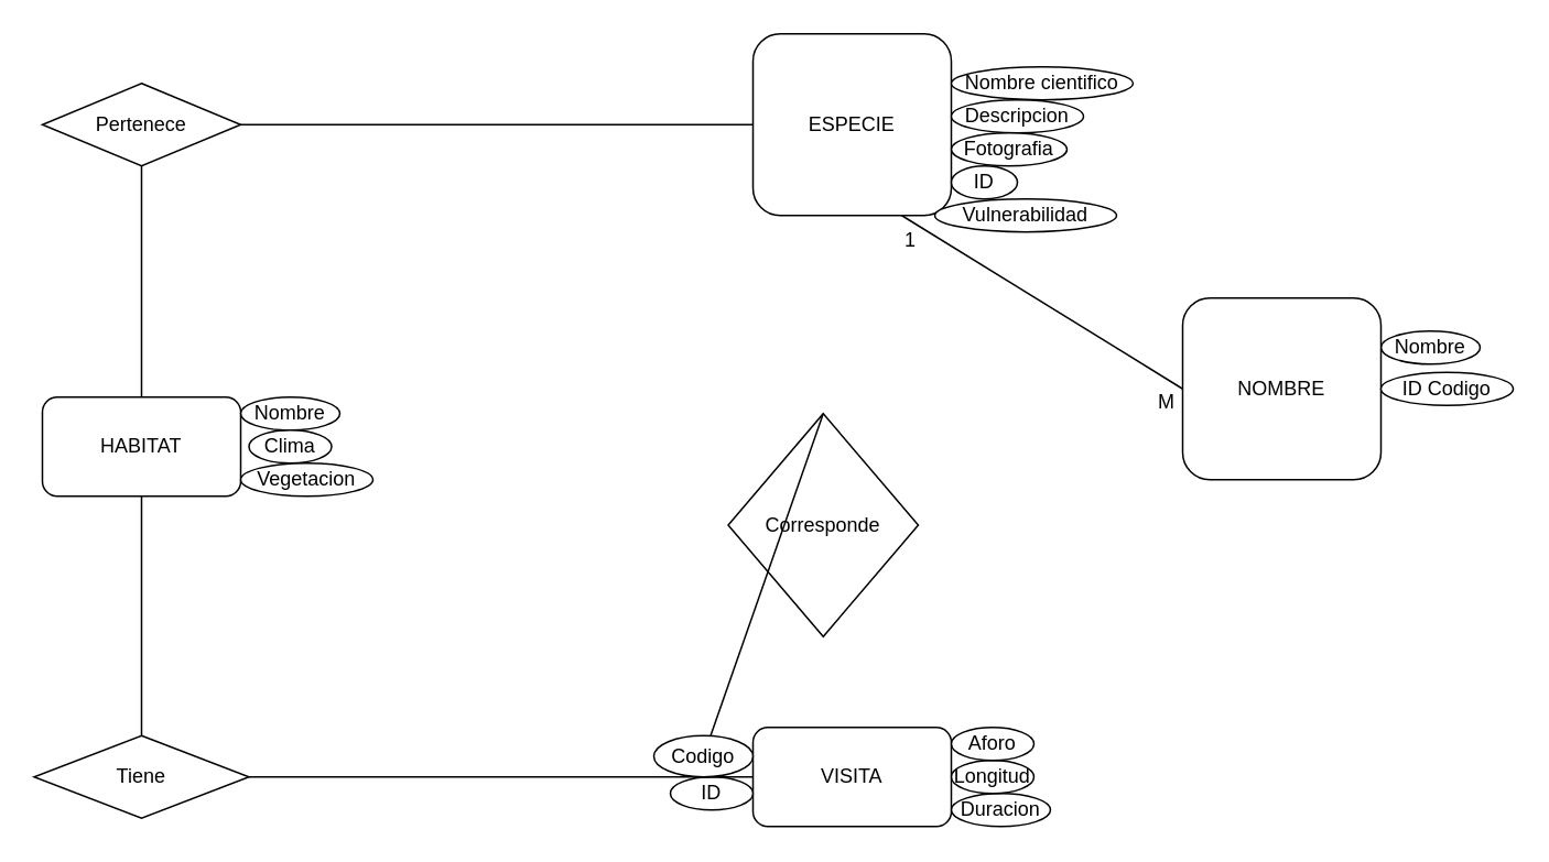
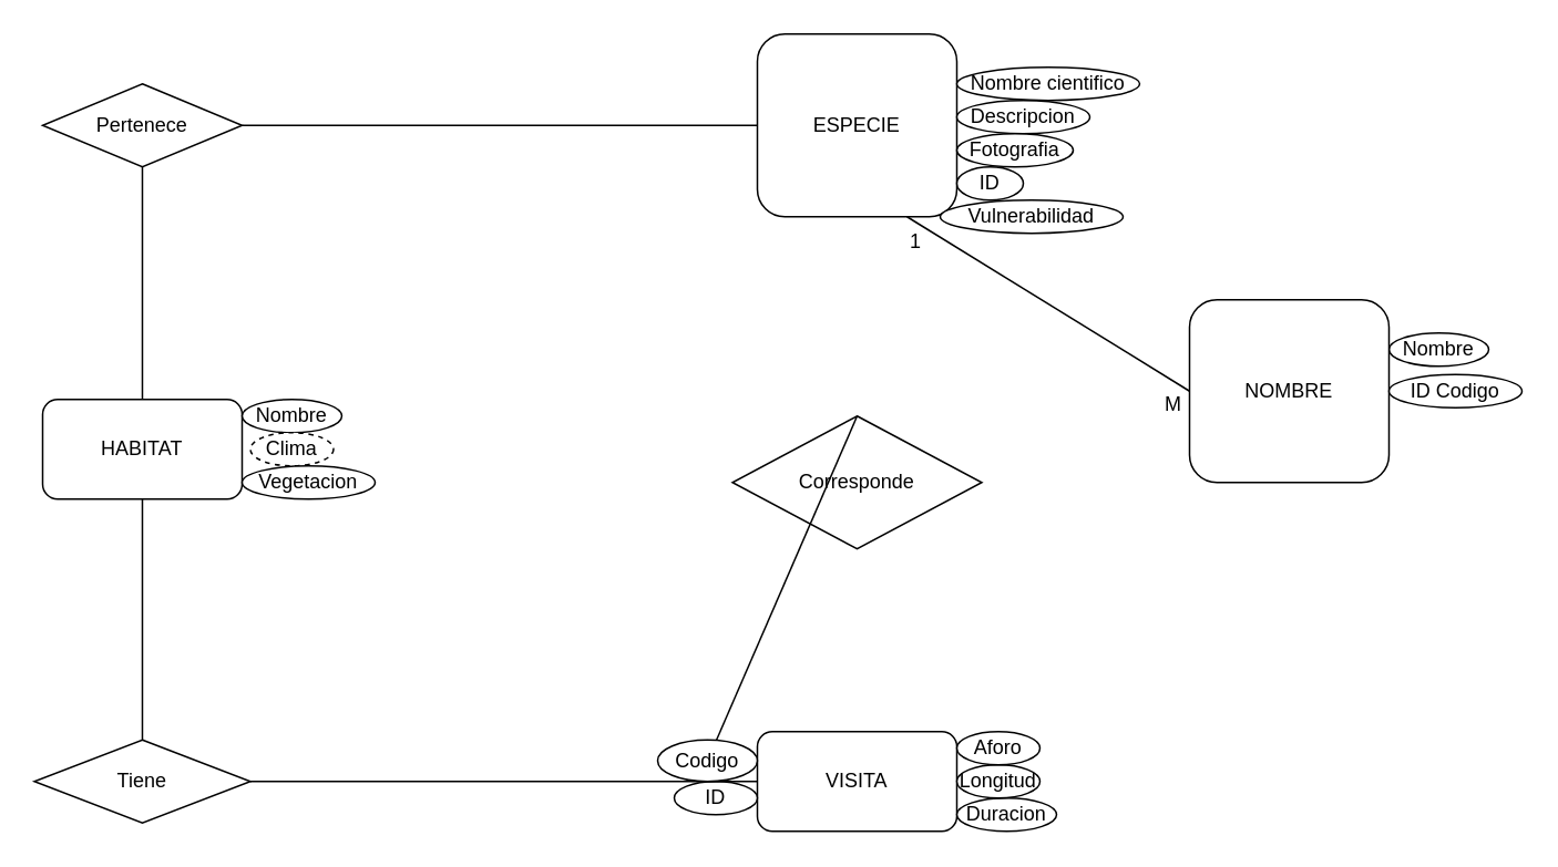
  <mxCell id="0" />
  <mxCell id="1" parent="0" />
  <mxCell id="2" value="ESPECIE" style="rounded=1;whiteSpace=wrap;html=1;" vertex="1" parent="1"><mxGeometry x="455" y="20" width="120" height="110" as="geometry" /></mxCell>
  <mxCell id="3" value="HABITAT&lt;span style=&quot;font-family: monospace; font-size: 0px; text-align: start; text-wrap-mode: nowrap; background-color: transparent;&quot;&gt;%3CmxGraphModel%3E%3Croot%3E%3CmxCell%20id%3D%220%22%2F%3E%3CmxCell%20id%3D%221%22%20parent%3D%220%22%2F%3E%3CmxCell%20id%3D%222%22%20value%3D%22%22%20style%3D%22rounded%3D1%3BwhiteSpace%3Dwrap%3Bhtml%3D1%3B%22%20vertex%3D%221%22%20parent%3D%221%22%3E%3CmxGeometry%20x%3D%22960%22%20y%3D%22440%22%20width%3D%22120%22%20height%3D%2260%22%20as%3D%22geometry%22%2F%3E%3C%2FmxCell%3E%3C%2Froot%3E%3C%2FmxGraphModel%3&lt;/span&gt;" style="rounded=1;whiteSpace=wrap;html=1;" vertex="1" parent="1"><mxGeometry x="25" y="240" width="120" height="60" as="geometry" /></mxCell>
  <mxCell id="4" value="VISITA" style="rounded=1;whiteSpace=wrap;html=1;" vertex="1" parent="1"><mxGeometry x="455" y="440" width="120" height="60" as="geometry" /></mxCell>
  <mxCell id="5" value="Nombre" style="ellipse;whiteSpace=wrap;html=1;" vertex="1" parent="1"><mxGeometry x="145" y="240" width="60" height="20" as="geometry" /></mxCell>
- <mxCell id="6" value="Clima" style="ellipse;whiteSpace=wrap;html=1;" vertex="1" parent="1"><mxGeometry x="150" y="260" width="50" height="20" as="geometry" /></mxCell>
+ <mxCell id="6" value="Clima" style="ellipse;whiteSpace=wrap;html=1;dashed=1;" vertex="1" parent="1"><mxGeometry x="150" y="260" width="50" height="20" as="geometry" /></mxCell>
  <mxCell id="7" value="Vegetacion" style="ellipse;whiteSpace=wrap;html=1;" vertex="1" parent="1"><mxGeometry x="145" y="280" width="80" height="20" as="geometry" /></mxCell>
  <mxCell id="8" value="Nombre" style="ellipse;whiteSpace=wrap;html=1;" vertex="1" parent="1"><mxGeometry x="835" y="200" width="60" height="20" as="geometry" /></mxCell>
  <mxCell id="9" value="Nombre cientifico" style="ellipse;whiteSpace=wrap;html=1;" vertex="1" parent="1"><mxGeometry x="575" y="40" width="110" height="20" as="geometry" /></mxCell>
  <mxCell id="10" value="Descripcion" style="ellipse;whiteSpace=wrap;html=1;" vertex="1" parent="1"><mxGeometry x="575" y="60" width="80" height="20" as="geometry" /></mxCell>
  <mxCell id="11" value="Fotografia" style="ellipse;whiteSpace=wrap;html=1;" vertex="1" parent="1"><mxGeometry x="575" y="80" width="70" height="20" as="geometry" /></mxCell>
  <mxCell id="12" value="ID" style="ellipse;whiteSpace=wrap;html=1;" vertex="1" parent="1"><mxGeometry x="575" y="100" width="40" height="20" as="geometry" /></mxCell>
  <mxCell id="13" value="Vulnerabilidad" style="ellipse;whiteSpace=wrap;html=1;" vertex="1" parent="1"><mxGeometry x="565" y="120" width="110" height="20" as="geometry" /></mxCell>
  <mxCell id="14" value="ID" style="ellipse;whiteSpace=wrap;html=1;" vertex="1" parent="1"><mxGeometry x="405" y="470" width="50" height="20" as="geometry" /></mxCell>
  <mxCell id="15" value="Codigo" style="ellipse;whiteSpace=wrap;html=1;" vertex="1" parent="1"><mxGeometry x="395" y="445" width="60" height="25" as="geometry" /></mxCell>
  <mxCell id="16" value="Duracion" style="ellipse;whiteSpace=wrap;html=1;" vertex="1" parent="1"><mxGeometry x="575" y="480" width="60" height="20" as="geometry" /></mxCell>
  <mxCell id="17" value="Longitud" style="ellipse;whiteSpace=wrap;html=1;" vertex="1" parent="1"><mxGeometry x="575" y="460" width="50" height="20" as="geometry" /></mxCell>
  <mxCell id="18" value="Aforo" style="ellipse;whiteSpace=wrap;html=1;" vertex="1" parent="1"><mxGeometry x="575" y="440" width="50" height="20" as="geometry" /></mxCell>
  <mxCell id="19" value="Pertenece" style="rhombus;whiteSpace=wrap;html=1;" vertex="1" parent="1"><mxGeometry x="25" y="50" width="120" height="50" as="geometry" /></mxCell>
  <mxCell id="20" value="Tiene&lt;span style=&quot;font-family: monospace; font-size: 0px; text-align: start; text-wrap-mode: nowrap;&quot;&gt;%3CmxGraphModel%3E%3Croot%3E%3CmxCell%20id%3D%220%22%2F%3E%3CmxCell%20id%3D%221%22%20parent%3D%220%22%2F%3E%3CmxCell%20id%3D%222%22%20value%3D%22%22%20style%3D%22rhombus%3BwhiteSpace%3Dwrap%3Bhtml%3D1%3B%22%20vertex%3D%221%22%20parent%3D%221%22%3E%3CmxGeometry%20x%3D%22650%22%20y%3D%22370%22%20width%3D%22150%22%20height%3D%2280%22%20as%3D%22geometry%22%2F%3E%3C%2FmxCell%3E%3C%2Froot%3E%3C%2FmxGraphModel%3ECorresp&lt;/span&gt;" style="rhombus;whiteSpace=wrap;html=1;" vertex="1" parent="1"><mxGeometry x="20" y="445" width="130" height="50" as="geometry" /></mxCell>
- <mxCell id="21" value="Corresponde" style="rhombus;whiteSpace=wrap;html=1;" vertex="1" parent="1"><mxGeometry x="440" y="250" width="115" height="135" as="geometry" /></mxCell>
+ <mxCell id="21" value="Corresponde" style="rhombus;whiteSpace=wrap;html=1;" vertex="1" parent="1"><mxGeometry x="440" y="250" width="150" height="80" as="geometry" /></mxCell>
  <mxCell id="22" value="" style="endArrow=none;html=1;entryX=0.5;entryY=1;entryDx=0;entryDy=0;exitX=0.5;exitY=0;exitDx=0;exitDy=0;" edge="1" parent="1" source="3" target="19"><mxGeometry width="50" height="50" relative="1" as="geometry"><mxPoint x="295" y="320" as="sourcePoint" /><mxPoint x="345" y="270" as="targetPoint" /></mxGeometry></mxCell>
  <mxCell id="23" value="" style="endArrow=none;html=1;exitX=0.5;exitY=0;exitDx=0;exitDy=0;entryX=0.5;entryY=1;entryDx=0;entryDy=0;" edge="1" parent="1" source="20" target="3"><mxGeometry width="50" height="50" relative="1" as="geometry"><mxPoint x="305" y="330" as="sourcePoint" /><mxPoint x="355" y="280" as="targetPoint" /></mxGeometry></mxCell>
  <mxCell id="24" value="" style="endArrow=none;html=1;exitX=1;exitY=0.5;exitDx=0;exitDy=0;entryX=0;entryY=0.5;entryDx=0;entryDy=0;" edge="1" parent="1" source="20" target="4"><mxGeometry width="50" height="50" relative="1" as="geometry"><mxPoint x="315" y="340" as="sourcePoint" /><mxPoint x="365" y="290" as="targetPoint" /></mxGeometry></mxCell>
  <mxCell id="25" value="" style="endArrow=none;html=1;exitX=0.5;exitY=0;exitDx=0;exitDy=0;" edge="1" parent="1" source="21" target="15"><mxGeometry width="50" height="50" relative="1" as="geometry"><mxPoint x="335" y="360" as="sourcePoint" /><mxPoint x="385" y="310" as="targetPoint" /></mxGeometry></mxCell>
  <mxCell id="26" value="" style="endArrow=none;html=1;entryX=0;entryY=0.5;entryDx=0;entryDy=0;exitX=1;exitY=0.5;exitDx=0;exitDy=0;" edge="1" parent="1" source="19" target="2"><mxGeometry width="50" height="50" relative="1" as="geometry"><mxPoint x="345" y="370" as="sourcePoint" /><mxPoint x="395" y="320" as="targetPoint" /></mxGeometry></mxCell>
  <mxCell id="27" value="NOMBRE" style="rounded=1;whiteSpace=wrap;html=1;" vertex="1" parent="1"><mxGeometry x="715" y="180" width="120" height="110" as="geometry" /></mxCell>
  <mxCell id="28" value="ID Codigo" style="ellipse;whiteSpace=wrap;html=1;" vertex="1" parent="1"><mxGeometry x="835" y="225" width="80" height="20" as="geometry" /></mxCell>
  <mxCell id="29" value="" style="endArrow=none;html=1;entryX=0;entryY=0.5;entryDx=0;entryDy=0;exitX=0.75;exitY=1;exitDx=0;exitDy=0;" edge="1" parent="1" source="2" target="27"><mxGeometry width="50" height="50" relative="1" as="geometry"><mxPoint x="325" y="310" as="sourcePoint" /><mxPoint x="375" y="260" as="targetPoint" /></mxGeometry></mxCell>
  <mxCell id="30" value="1" style="text;html=1;align=center;verticalAlign=middle;resizable=0;points=[];autosize=1;strokeColor=none;fillColor=none;" vertex="1" parent="1"><mxGeometry x="535" y="130" width="30" height="30" as="geometry" /></mxCell>
  <mxCell id="31" value="M" style="text;html=1;align=center;verticalAlign=middle;resizable=0;points=[];autosize=1;strokeColor=none;fillColor=none;" vertex="1" parent="1"><mxGeometry x="690" y="228" width="30" height="30" as="geometry" /></mxCell>
